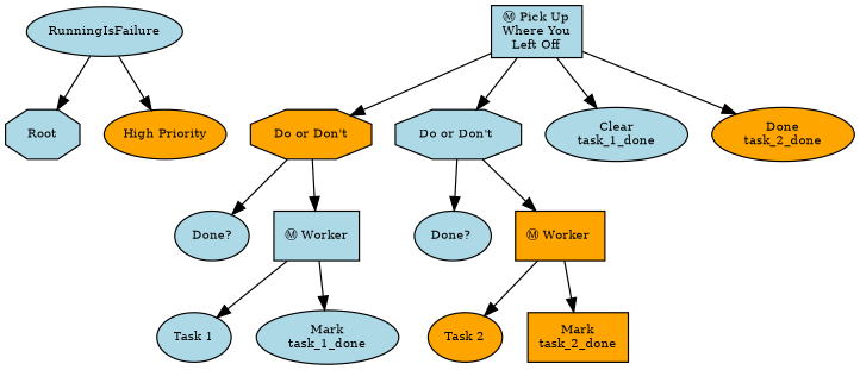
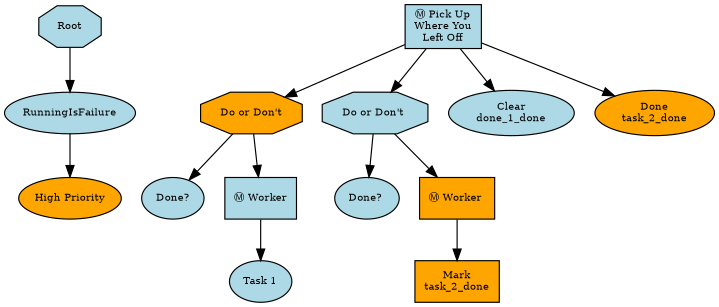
  digraph {
    fontname="times-roman"
    ordering=out
    node [fillcolor=lightblue fontcolor=black fontname="times-roman" fontsize=9 shape=ellipse style=filled]
    edge [fontname="times-roman"]
    n1 [label=Root shape=octagon]
    n2 [label=RunningIsFailure]
    n3 [fillcolor=orange label="High Priority"]
    n4 [label="Ⓜ Pick Up\nWhere You\nLeft Off" shape=box]
    n5 [fillcolor=orange label="Do or Don't" shape=octagon]
    n6 [label="Do or Don't " shape=octagon]
-   n7 [label="Clear\ntask_1_done"]
+   n7 [label="Clear\ndone_1_done"]
    n8 [fillcolor=orange label="Done\ntask_2_done"]
    n9 [label="Done?"]
    n10 [label="Ⓜ Worker" shape=box]
    n11 [label="Done? "]
    n12 [fillcolor=orange label="Ⓜ Worker " shape=box]
    n13 [label="Task 1"]
-   n14 [label="Mark\ntask_1_done"]
-   n15 [fillcolor=orange label="Task 2"]
    n16 [fillcolor=orange label="Mark\ntask_2_done" shape=box]
-   n2 -> n1
+   n1 -> n2
    n2 -> n3
    n4 -> n5
    n4 -> n6
    n4 -> n7
    n4 -> n8
    n5 -> n9
    n5 -> n10
    n6 -> n11
    n6 -> n12
    n10 -> n13
-   n10 -> n14
-   n12 -> n15
    n12 -> n16
  }
